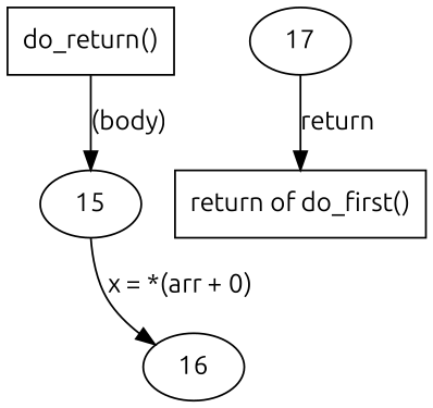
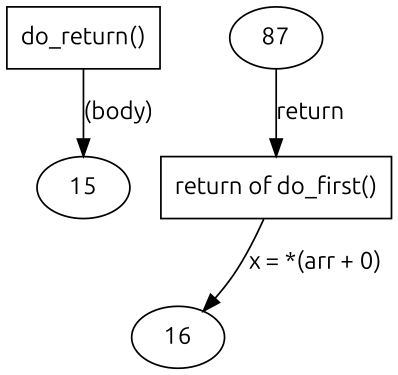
  digraph {
    fontname=Ubuntu
    node [fillcolor=white fontname=Ubuntu style=filled]
    edge [fontname=Ubuntu]
    n1 [label="return of do_first()" shape=box]
-   17
+   17 [label=87]
    15
    16
    n5 [label="do_return()" shape=box]
    17 -> n1 [label="return\n"]
-   15 -> 16 [label="x = *(arr + 0)\n"]
+   n1 -> 16 [label="x = *(arr + 0)\n"]
    n5 -> 15 [label="(body)\n"]
  }
